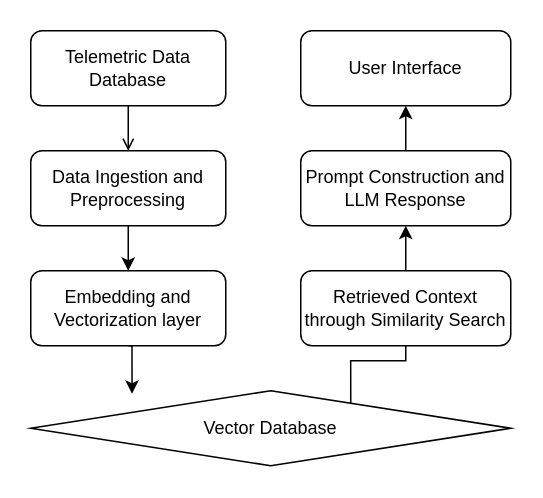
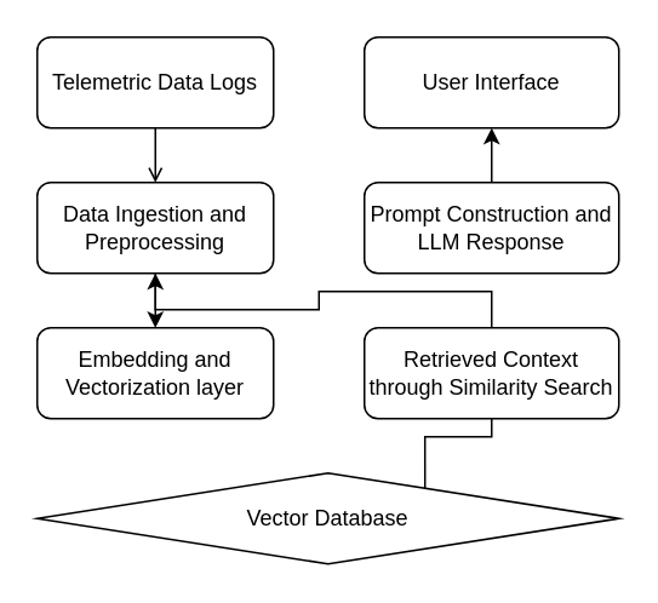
  <mxCell id="0" />
  <mxCell id="1" parent="0" />
  <mxCell id="2" style="edgeStyle=orthogonalEdgeStyle;rounded=0;orthogonalLoop=1;jettySize=auto;html=1;exitX=0.5;exitY=1;exitDx=0;exitDy=0;entryX=0.5;entryY=0;entryDx=0;entryDy=0;endArrow=open;" edge="1" parent="1" source="3" target="5"><mxGeometry relative="1" as="geometry" /></mxCell>
- <mxCell id="3" value="Telemetric Data Database" style="rounded=1;whiteSpace=wrap;html=1;" parent="1" vertex="1"><mxGeometry x="20" y="20" width="130" height="50" as="geometry" /></mxCell>
+ <mxCell id="3" value="Telemetric Data Logs" style="rounded=1;whiteSpace=wrap;html=1;" parent="1" vertex="1"><mxGeometry x="20" y="20" width="130" height="50" as="geometry" /></mxCell>
  <mxCell id="4" style="edgeStyle=orthogonalEdgeStyle;rounded=0;orthogonalLoop=1;jettySize=auto;html=1;exitX=0.5;exitY=1;exitDx=0;exitDy=0;entryX=0.5;entryY=0;entryDx=0;entryDy=0;" edge="1" parent="1" source="5" target="7"><mxGeometry relative="1" as="geometry" /></mxCell>
  <mxCell id="5" value="Data Ingestion and Preprocessing" style="rounded=1;whiteSpace=wrap;html=1;" vertex="1" parent="1"><mxGeometry x="20" y="100" width="130" height="50" as="geometry" /></mxCell>
- <mxCell id="6" style="edgeStyle=orthogonalEdgeStyle;rounded=0;orthogonalLoop=1;jettySize=auto;html=1;exitX=0.5;exitY=1;exitDx=0;exitDy=0;entryX=0.211;entryY=0.04;entryDx=0;entryDy=0;entryPerimeter=0;" edge="1" parent="1" source="7" target="9"><mxGeometry relative="1" as="geometry"><mxPoint x="85" y="250" as="targetPoint" /></mxGeometry></mxCell>
  <mxCell id="7" value="Embedding and Vectorization layer" style="rounded=1;whiteSpace=wrap;html=1;" vertex="1" parent="1"><mxGeometry x="20" y="180" width="130" height="50" as="geometry" /></mxCell>
  <mxCell id="8" style="edgeStyle=orthogonalEdgeStyle;rounded=0;orthogonalLoop=1;jettySize=auto;html=1;exitX=0.75;exitY=0;exitDx=0;exitDy=0;entryX=0.5;entryY=1;entryDx=0;entryDy=0;endArrow=none;" edge="1" parent="1" source="9" target="11"><mxGeometry relative="1" as="geometry" /></mxCell>
  <mxCell id="9" value="Vector Database" style="rhombus;whiteSpace=wrap;html=1;" vertex="1" parent="1"><mxGeometry x="20" y="260" width="320" height="50" as="geometry" /></mxCell>
- <mxCell id="10" style="edgeStyle=orthogonalEdgeStyle;rounded=0;orthogonalLoop=1;jettySize=auto;html=1;exitX=0.5;exitY=0;exitDx=0;exitDy=0;" edge="1" parent="1" source="11" target="13"><mxGeometry relative="1" as="geometry" /></mxCell>
+ <mxCell id="10" style="edgeStyle=orthogonalEdgeStyle;rounded=0;orthogonalLoop=1;jettySize=auto;html=1;exitX=0.5;exitY=0;exitDx=0;exitDy=0;" edge="1" parent="1" source="11" target="5"><mxGeometry relative="1" as="geometry" /></mxCell>
  <mxCell id="11" value="Retrieved Context through Similarity Search" style="rounded=1;whiteSpace=wrap;html=1;" vertex="1" parent="1"><mxGeometry x="200" y="180" width="140" height="50" as="geometry" /></mxCell>
  <mxCell id="12" style="edgeStyle=orthogonalEdgeStyle;rounded=0;orthogonalLoop=1;jettySize=auto;html=1;exitX=0.5;exitY=0;exitDx=0;exitDy=0;entryX=0.5;entryY=1;entryDx=0;entryDy=0;" edge="1" parent="1" source="13" target="14"><mxGeometry relative="1" as="geometry" /></mxCell>
  <mxCell id="13" value="Prompt Construction and LLM Response" style="rounded=1;whiteSpace=wrap;html=1;" vertex="1" parent="1"><mxGeometry x="200" y="100" width="140" height="50" as="geometry" /></mxCell>
  <mxCell id="14" value="User Interface" style="rounded=1;whiteSpace=wrap;html=1;" vertex="1" parent="1"><mxGeometry x="200" y="20" width="140" height="50" as="geometry" /></mxCell>
